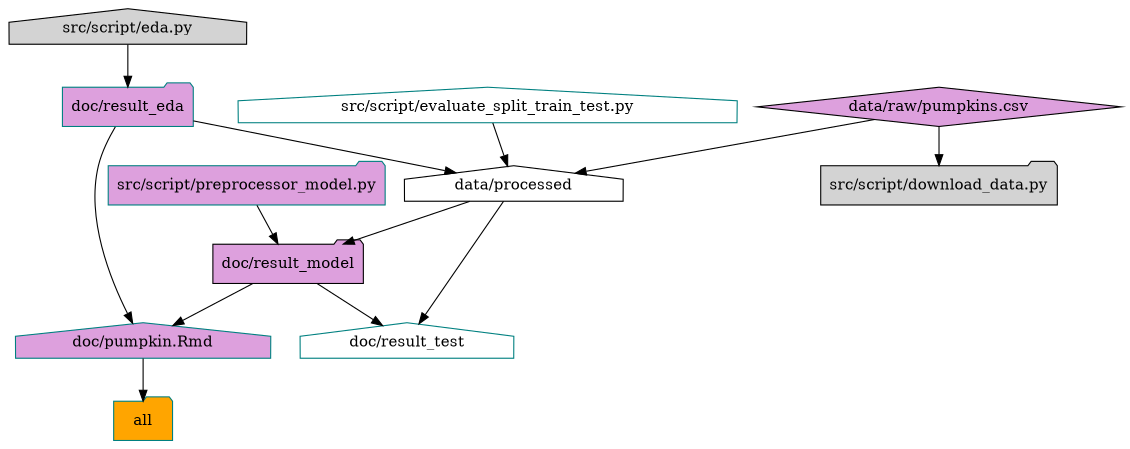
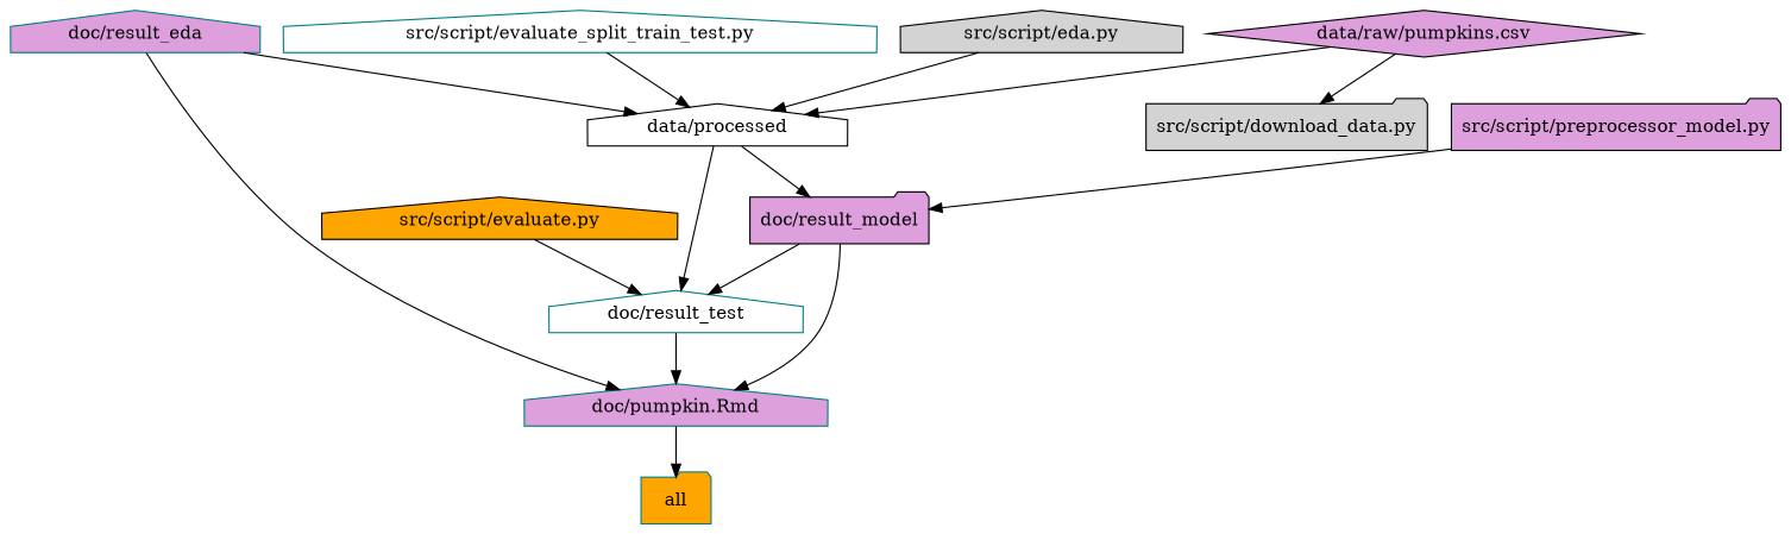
  digraph {
    node [color=black fillcolor=plum shape=house style=filled]
    n1 [color=teal fillcolor=orange label=all shape=folder]
    n2 [fillcolor=white label="data/processed"]
    n3 [label="doc/result_model" shape=folder]
    n4 [color=teal fillcolor=white label="doc/result_test"]
-   n5 [color=teal label="doc/result_eda" shape=folder]
+   n5 [color=teal label="doc/result_eda"]
    n6 [color=teal label="doc/pumpkin.Rmd"]
    n7 [label="data/raw/pumpkins.csv" shape=diamond]
    n8 [fillcolor=lightgrey label="src/script/download_data.py" shape=folder]
    n9 [color=teal fillcolor=white label="src/script/evaluate_split_train_test.py"]
    n10 [fillcolor=lightgrey label="src/script/eda.py"]
-   n12 [color=teal label="src/script/preprocessor_model.py" shape=folder]
+   n11 [fillcolor=orange label="src/script/evaluate.py"]
+   n12 [label="src/script/preprocessor_model.py" shape=folder]
    n2 -> n3
    n2 -> n4
    n3 -> n4
    n3 -> n6
+   n4 -> n6
    n5 -> n2
    n5 -> n6
    n6 -> n1
    n7 -> n2
    n7 -> n8
    n9 -> n2
-   n10 -> n5
+   n10 -> n2
+   n11 -> n4
    n12 -> n3
  }
